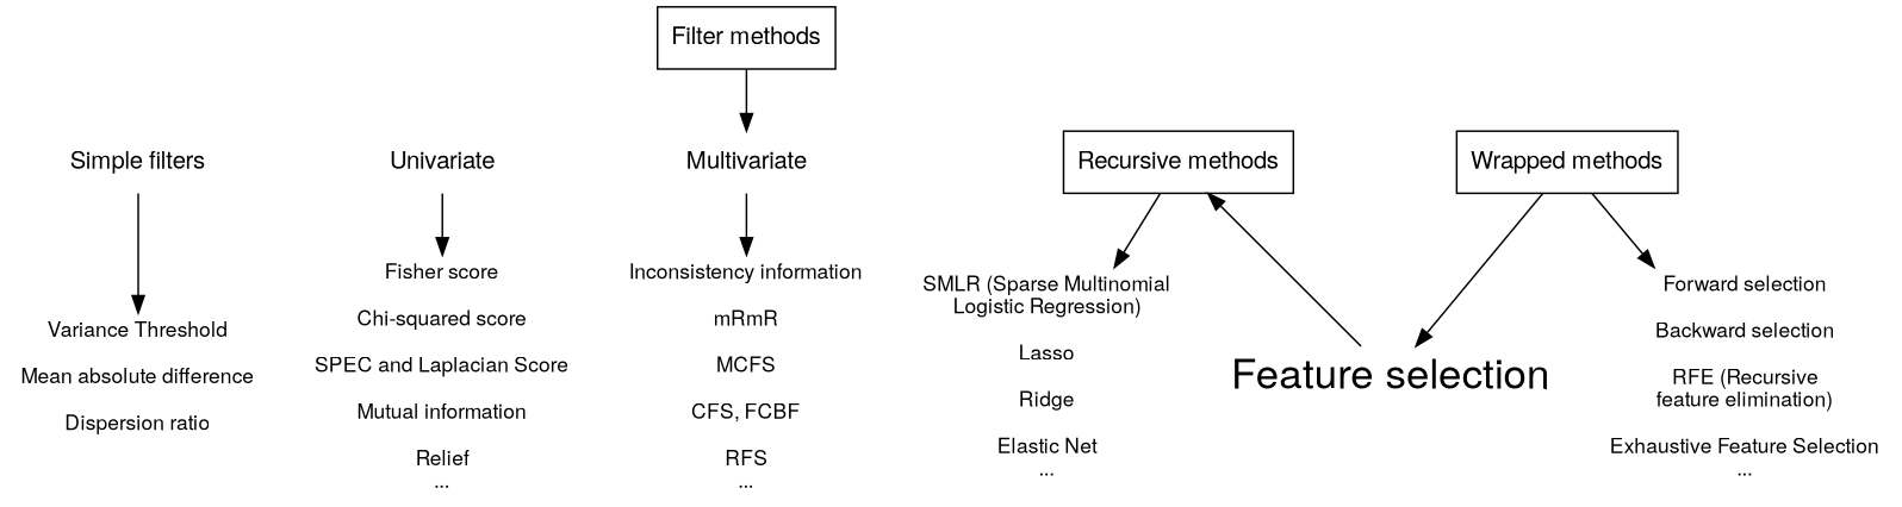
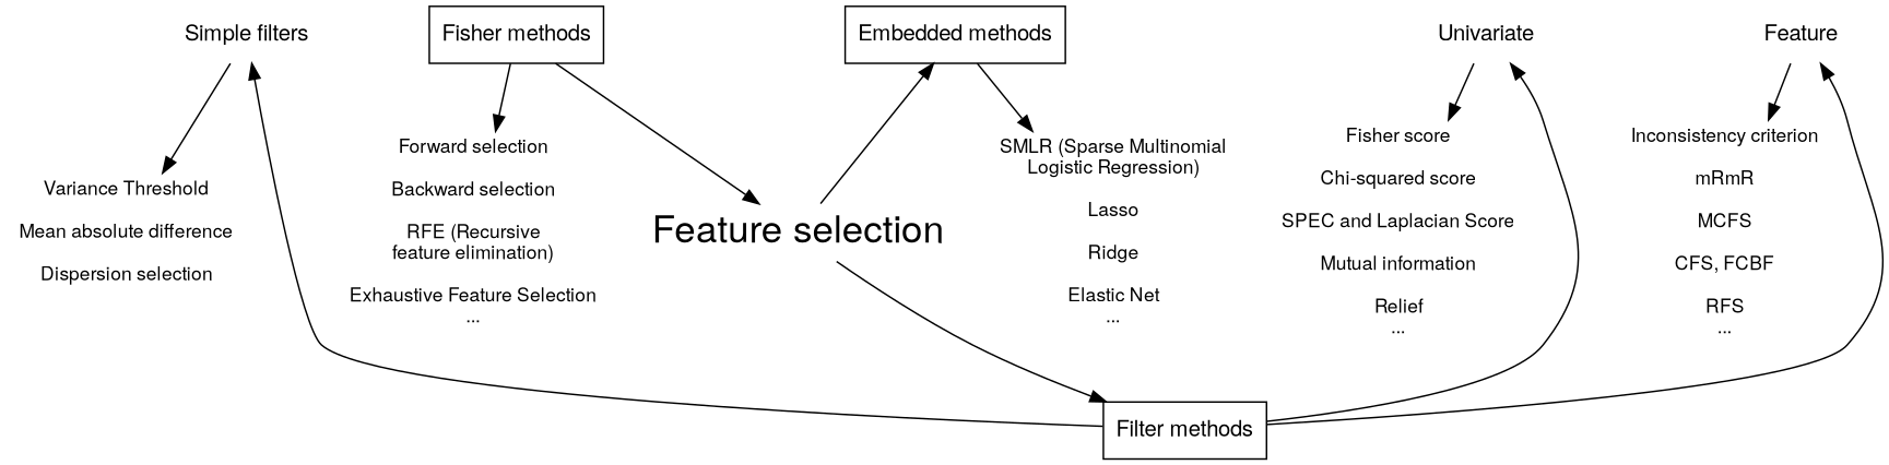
  digraph {
    fontname="Helvetica,Arial,sans-serif"
    node [color="#00000000" fontname="Helvetica,Arial,sans-serif" shape=rectangle]
    edge [fontname="Helvetica,Arial,sans-serif"]
-   n1 [fontsize=12 label="Variance Threshold\n\nMean absolute difference\n\nDispersion ratio"]
+   n1 [fontsize=12 label="Variance Threshold\n\nMean absolute difference\n\nDispersion selection"]
    n2 [fontsize=12 label="Fisher score\n\nChi-squared score\n\nSPEC and Laplacian Score\n\nMutual information\n\nRelief\n..."]
-   n3 [fontsize=12 label="Inconsistency information\n\nmRmR\n\nMCFS\n\nCFS, FCBF\n\nRFS\n..."]
+   n3 [fontsize=12 label="Inconsistency criterion\n\nmRmR\n\nMCFS\n\nCFS, FCBF\n\nRFS\n..."]
    n4 [fontsize=12 label="SMLR (Sparse Multinomial\nLogistic Regression)\n\nLasso\n\nRidge\n\nElastic Net\n..."]
    n5 [fontsize=12 label="Forward selection\n\nBackward selection\n\nRFE (Recursive\nfeature elimination)\n\nExhaustive Feature Selection\n..."]
-   n6 [color="#000000" label="Wrapped methods"]
-   n7 [color="#000000" label="Recursive methods"]
+   n6 [color="#000000" label="Fisher methods"]
+   n7 [color="#000000" label="Embedded methods"]
    n8 [label="Simple filters"]
    n9 [label=Univariate]
-   n10 [label=Multivariate]
+   n10 [label=Feature]
    n11 [fontsize=24 label="Feature selection"]
    n12 [color="#000000" label="Filter methods"]
    subgraph sub_1 {
      rank=same
      n1
      n2
      n3
      n4
      n5
    }
    subgraph sub_2 {
      rank=same
      n6
      n7
      n8
      n9
      n10
    }
    n6 -> n5
    n6 -> n11
    n7 -> n4
    n8 -> n1
    n9 -> n2
    n10 -> n3
    n11 -> n7
+   n11 -> n12
+   n12 -> n8
+   n12 -> n9
    n12 -> n10
  }
